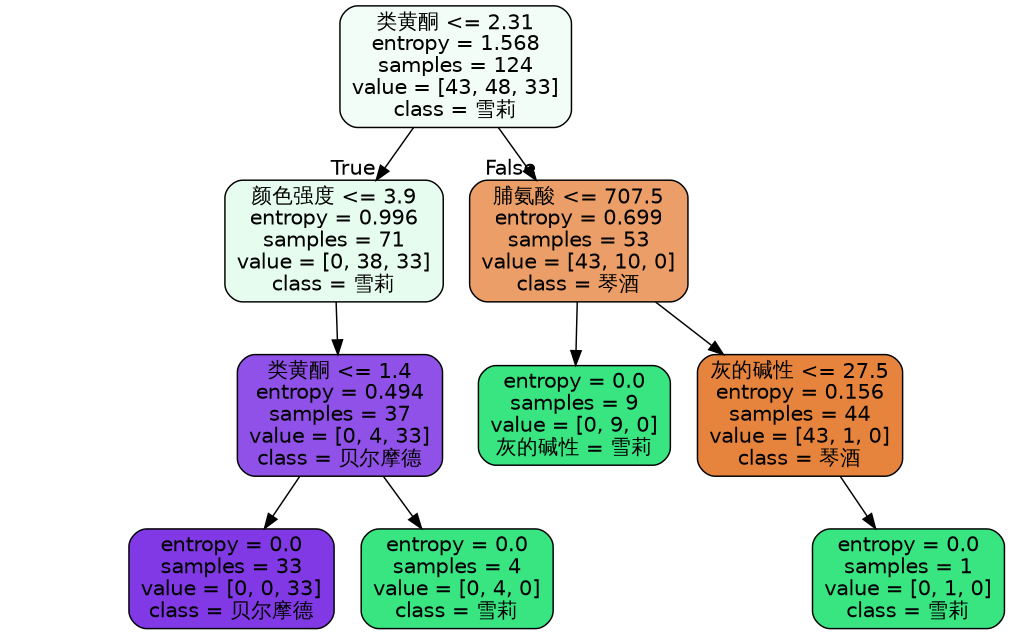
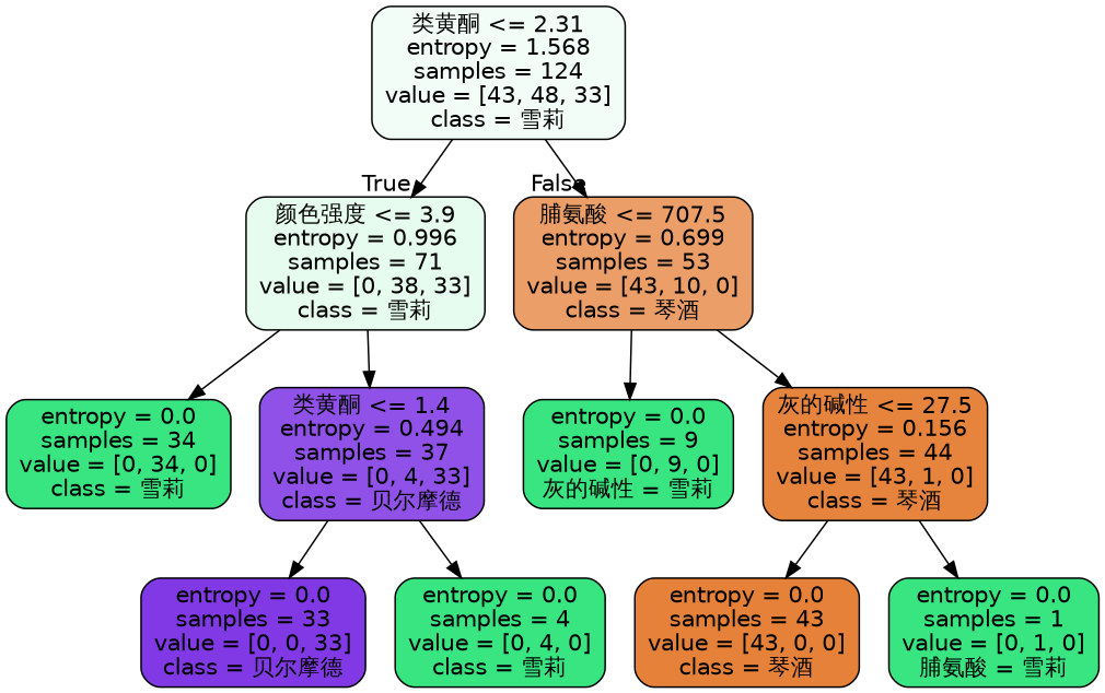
  digraph {
    node [color=black fillcolor="#39e581" fontname=helvetica shape=box style="filled, rounded"]
    edge [fontname=helvetica]
    n1 [fillcolor="#f3fdf7" label="类黄酮 <= 2.31\nentropy = 1.568\nsamples = 124\nvalue = [43, 48, 33]\nclass = 雪莉"]
    n2 [fillcolor="#e5fcee" label="颜色强度 <= 3.9\nentropy = 0.996\nsamples = 71\nvalue = [0, 38, 33]\nclass = 雪莉"]
    n3 [fillcolor="#eb9e67" label="脯氨酸 <= 707.5\nentropy = 0.699\nsamples = 53\nvalue = [43, 10, 0]\nclass = 琴酒"]
+   n4 [label="entropy = 0.0\nsamples = 34\nvalue = [0, 34, 0]\nclass = 雪莉"]
    n5 [fillcolor="#9051e8" label="类黄酮 <= 1.4\nentropy = 0.494\nsamples = 37\nvalue = [0, 4, 33]\nclass = 贝尔摩德"]
    n6 [label="entropy = 0.0\nsamples = 9\nvalue = [0, 9, 0]\n灰的碱性 = 雪莉"]
    n7 [fillcolor="#e6843e" label="灰的碱性 <= 27.5\nentropy = 0.156\nsamples = 44\nvalue = [43, 1, 0]\nclass = 琴酒"]
    n8 [fillcolor="#8139e5" label="entropy = 0.0\nsamples = 33\nvalue = [0, 0, 33]\nclass = 贝尔摩德"]
    n9 [label="entropy = 0.0\nsamples = 4\nvalue = [0, 4, 0]\nclass = 雪莉"]
-   n11 [label="entropy = 0.0\nsamples = 1\nvalue = [0, 1, 0]\nclass = 雪莉"]
+   n10 [fillcolor="#e58139" label="entropy = 0.0\nsamples = 43\nvalue = [43, 0, 0]\nclass = 琴酒"]
+   n11 [label="entropy = 0.0\nsamples = 1\nvalue = [0, 1, 0]\n脯氨酸 = 雪莉"]
    n1 -> n2 [headlabel=True labelangle=45 labeldistance=2.5]
    n1 -> n3 [headlabel=False labelangle=-45 labeldistance=2.5]
+   n2 -> n4
    n2 -> n5
    n3 -> n6
    n3 -> n7
    n5 -> n8
    n5 -> n9
+   n7 -> n10
    n7 -> n11
  }
